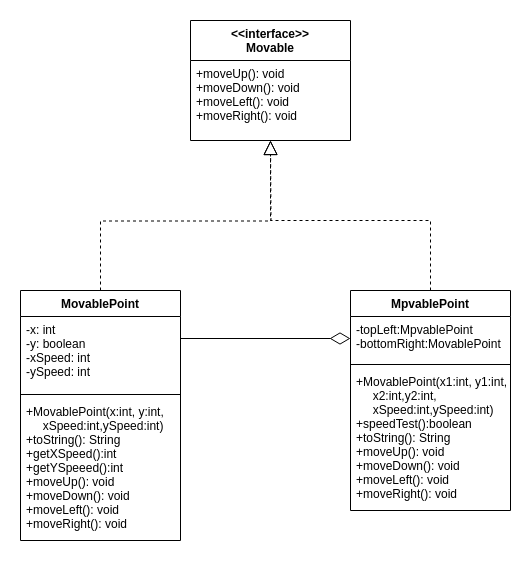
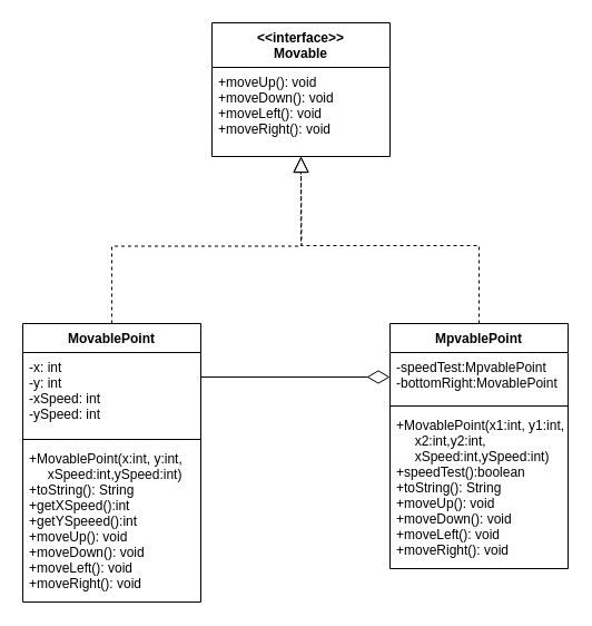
  <mxCell id="0" />
  <mxCell id="1" parent="0" />
  <mxCell id="2" value="&lt;&lt;interface&gt;&gt;&#10;Movable&#10;" style="swimlane;fontStyle=1;align=center;verticalAlign=top;childLayout=stackLayout;horizontal=1;startSize=40;horizontalStack=0;resizeParent=1;resizeParentMax=0;resizeLast=0;collapsible=1;marginBottom=0;" parent="1" vertex="1"><mxGeometry x="190" y="20" width="160" height="120" as="geometry" /></mxCell>
  <mxCell id="3" value="" style="line;strokeWidth=1;fillColor=none;align=left;verticalAlign=middle;spacingTop=-1;spacingLeft=3;spacingRight=3;rotatable=0;labelPosition=right;points=[];portConstraint=eastwest;" parent="2" vertex="1"><mxGeometry y="40" width="160" as="geometry" /></mxCell>
  <mxCell id="4" value="+moveUp(): void&#10;+moveDown(): void&#10;+moveLeft(): void&#10;+moveRight(): void" style="text;strokeColor=none;fillColor=none;align=left;verticalAlign=top;spacingLeft=4;spacingRight=4;overflow=hidden;rotatable=0;points=[[0,0.5],[1,0.5]];portConstraint=eastwest;" parent="2" vertex="1"><mxGeometry y="40" width="160" height="80" as="geometry" /></mxCell>
  <mxCell id="5" style="edgeStyle=orthogonalEdgeStyle;rounded=0;orthogonalLoop=1;jettySize=auto;html=1;exitX=0.5;exitY=0;exitDx=0;exitDy=0;dashed=1;endArrow=block;endFill=0;endSize=12;" parent="1" source="6" edge="1"><mxGeometry relative="1" as="geometry"><mxPoint x="270" y="140" as="targetPoint" /></mxGeometry></mxCell>
  <mxCell id="6" value="MovablePoint" style="swimlane;fontStyle=1;align=center;verticalAlign=top;childLayout=stackLayout;horizontal=1;startSize=26;horizontalStack=0;resizeParent=1;resizeParentMax=0;resizeLast=0;collapsible=1;marginBottom=0;" parent="1" vertex="1"><mxGeometry x="20" y="290" width="160" height="250" as="geometry" /></mxCell>
- <mxCell id="7" value="-x: int&#10;-y: boolean&#10;-xSpeed: int&#10;-ySpeed: int" style="text;strokeColor=none;fillColor=none;align=left;verticalAlign=top;spacingLeft=4;spacingRight=4;overflow=hidden;rotatable=0;points=[[0,0.5],[1,0.5]];portConstraint=eastwest;" parent="6" vertex="1"><mxGeometry y="26" width="160" height="74" as="geometry" /></mxCell>
+ <mxCell id="7" value="-x: int&#10;-y: int&#10;-xSpeed: int&#10;-ySpeed: int" style="text;strokeColor=none;fillColor=none;align=left;verticalAlign=top;spacingLeft=4;spacingRight=4;overflow=hidden;rotatable=0;points=[[0,0.5],[1,0.5]];portConstraint=eastwest;" parent="6" vertex="1"><mxGeometry y="26" width="160" height="74" as="geometry" /></mxCell>
  <mxCell id="8" value="" style="line;strokeWidth=1;fillColor=none;align=left;verticalAlign=middle;spacingTop=-1;spacingLeft=3;spacingRight=3;rotatable=0;labelPosition=right;points=[];portConstraint=eastwest;" parent="6" vertex="1"><mxGeometry y="100" width="160" height="8" as="geometry" /></mxCell>
  <mxCell id="9" value="+MovablePoint(x:int, y:int,&#10;     xSpeed:int,ySpeed:int)&#10;+toString(): String&#10;+getXSpeed():int&#10;+getYSpeeed():int&#10;+moveUp(): void&#10;+moveDown(): void&#10;+moveLeft(): void&#10;+moveRight(): void" style="text;strokeColor=none;fillColor=none;align=left;verticalAlign=top;spacingLeft=4;spacingRight=4;overflow=hidden;rotatable=0;points=[[0,0.5],[1,0.5]];portConstraint=eastwest;" parent="6" vertex="1"><mxGeometry y="108" width="160" height="142" as="geometry" /></mxCell>
  <mxCell id="10" style="edgeStyle=orthogonalEdgeStyle;rounded=0;orthogonalLoop=1;jettySize=auto;html=1;exitX=0.5;exitY=0;exitDx=0;exitDy=0;entryX=0.5;entryY=1;entryDx=0;entryDy=0;entryPerimeter=0;dashed=1;endArrow=block;endFill=0;endSize=12;" parent="1" source="11" target="4" edge="1"><mxGeometry relative="1" as="geometry" /></mxCell>
  <mxCell id="11" value="MpvablePoint" style="swimlane;fontStyle=1;align=center;verticalAlign=top;childLayout=stackLayout;horizontal=1;startSize=26;horizontalStack=0;resizeParent=1;resizeParentMax=0;resizeLast=0;collapsible=1;marginBottom=0;" parent="1" vertex="1"><mxGeometry x="350" y="290" width="160" height="220" as="geometry" /></mxCell>
- <mxCell id="12" value="-topLeft:MpvablePoint&#10;-bottomRight:MovablePoint" style="text;strokeColor=none;fillColor=none;align=left;verticalAlign=top;spacingLeft=4;spacingRight=4;overflow=hidden;rotatable=0;points=[[0,0.5],[1,0.5]];portConstraint=eastwest;" parent="11" vertex="1"><mxGeometry y="26" width="160" height="44" as="geometry" /></mxCell>
+ <mxCell id="12" value="-speedTest:MpvablePoint&#10;-bottomRight:MovablePoint" style="text;strokeColor=none;fillColor=none;align=left;verticalAlign=top;spacingLeft=4;spacingRight=4;overflow=hidden;rotatable=0;points=[[0,0.5],[1,0.5]];portConstraint=eastwest;" parent="11" vertex="1"><mxGeometry y="26" width="160" height="44" as="geometry" /></mxCell>
  <mxCell id="13" value="" style="line;strokeWidth=1;fillColor=none;align=left;verticalAlign=middle;spacingTop=-1;spacingLeft=3;spacingRight=3;rotatable=0;labelPosition=right;points=[];portConstraint=eastwest;" parent="11" vertex="1"><mxGeometry y="70" width="160" height="8" as="geometry" /></mxCell>
  <mxCell id="14" value="+MovablePoint(x1:int, y1:int,&#10;     x2:int,y2:int,&#10;     xSpeed:int,ySpeed:int)&#10;+speedTest():boolean&#10;+toString(): String&#10;+moveUp(): void&#10;+moveDown(): void&#10;+moveLeft(): void&#10;+moveRight(): void" style="text;strokeColor=none;fillColor=none;align=left;verticalAlign=top;spacingLeft=4;spacingRight=4;overflow=hidden;rotatable=0;points=[[0,0.5],[1,0.5]];portConstraint=eastwest;" parent="11" vertex="1"><mxGeometry y="78" width="160" height="142" as="geometry" /></mxCell>
  <mxCell id="15" style="edgeStyle=orthogonalEdgeStyle;rounded=0;orthogonalLoop=1;jettySize=auto;html=1;exitX=1;exitY=0.5;exitDx=0;exitDy=0;entryX=0;entryY=0.5;entryDx=0;entryDy=0;dashed=0;endArrow=diamondThin;endFill=0;endSize=18;" parent="1" source="7" target="12" edge="1"><mxGeometry relative="1" as="geometry"><Array as="points"><mxPoint x="180" y="338" /></Array></mxGeometry></mxCell>
